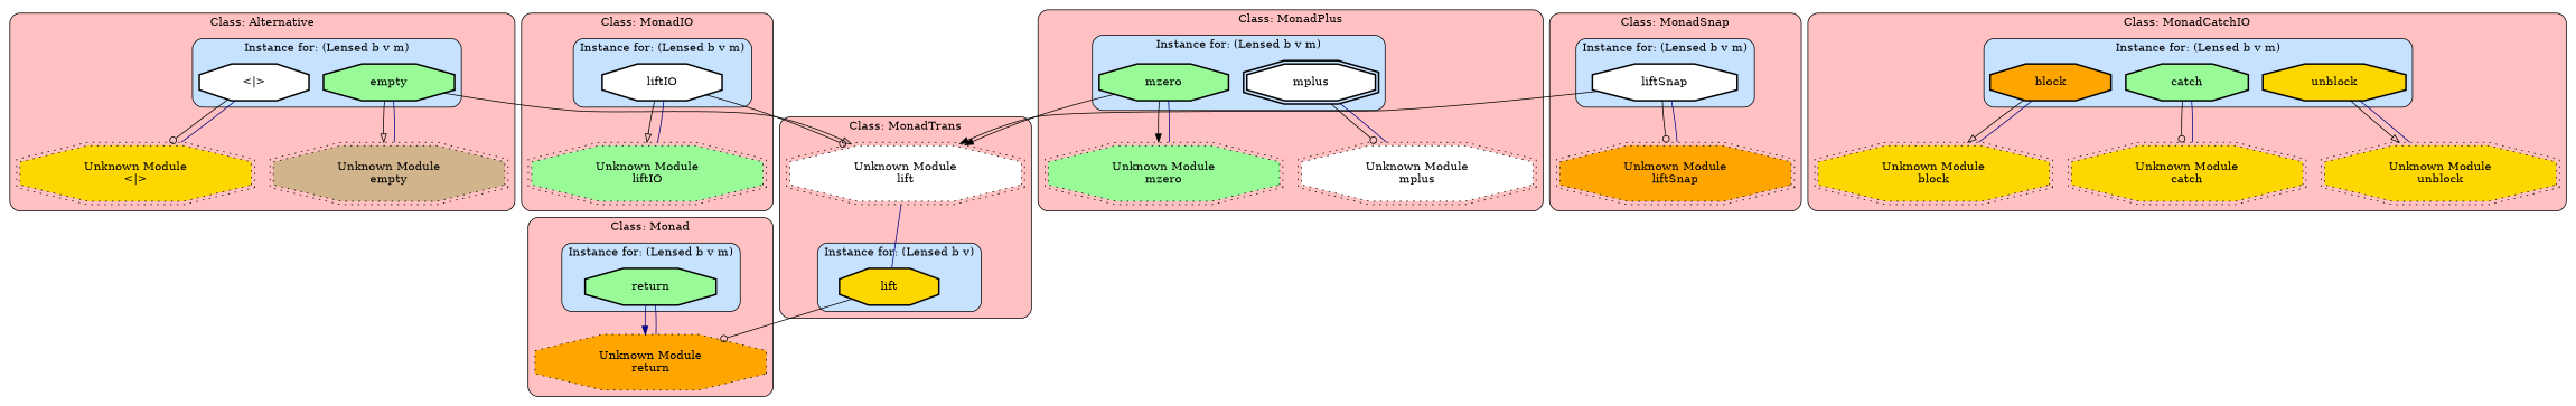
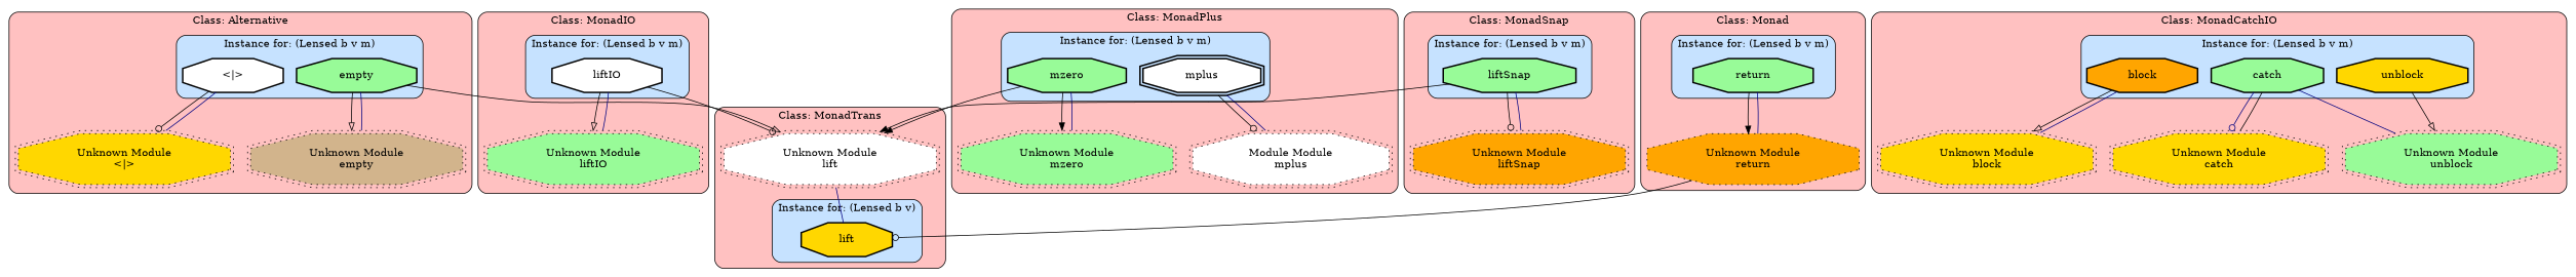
  digraph {
    node [fillcolor=white margin="0.4,0.1" shape=octagon style="filled,bold"]
    edge [color=black penwidth=1]
    n1 [label="<|>"]
    n2 [fillcolor=palegreen label=empty]
    n3 [fillcolor=gold label="Unknown Module\n<|>" shape=doubleoctagon style="filled,dotted"]
    n4 [fillcolor=tan label="Unknown Module\nempty" shape=doubleoctagon style="filled,dotted"]
    n5 [fillcolor=palegreen label=return]
    n6 [fillcolor=orange label="Unknown Module\nreturn" style="filled,dotted"]
    n7 [fillcolor=orange label=block]
    n8 [fillcolor=palegreen label=catch]
    n9 [fillcolor=gold label=unblock]
    n10 [fillcolor=gold label="Unknown Module\nblock" shape=doubleoctagon style="filled,dotted"]
    n11 [fillcolor=gold label="Unknown Module\ncatch" shape=doubleoctagon style="filled,dotted"]
-   n12 [fillcolor=gold label="Unknown Module\nunblock" shape=doubleoctagon style="filled,dotted"]
+   n12 [fillcolor=palegreen label="Unknown Module\nunblock" shape=doubleoctagon style="filled,dotted"]
    n13 [label=liftIO]
    n14 [fillcolor=palegreen label="Unknown Module\nliftIO" shape=doubleoctagon style="filled,dotted"]
    n15 [label=mplus shape=doubleoctagon]
    n16 [fillcolor=palegreen label=mzero]
-   n17 [label="Unknown Module\nmplus" shape=doubleoctagon style="filled,dotted"]
+   n17 [label="Module Module\nmplus" shape=doubleoctagon style="filled,dotted"]
    n18 [fillcolor=palegreen label="Unknown Module\nmzero" shape=doubleoctagon style="filled,dotted"]
-   n19 [label=liftSnap]
+   n19 [fillcolor=palegreen label=liftSnap]
    n20 [fillcolor=orange label="Unknown Module\nliftSnap" shape=doubleoctagon style="filled,dotted"]
    n21 [fillcolor=gold label=lift]
    n22 [label="Unknown Module\nlift" shape=doubleoctagon style="filled,dotted"]
    subgraph cluster_1 {
      fillcolor=rosybrown1
      label="Class: Alternative"
      style="filled,rounded"
      n3
      n4
      subgraph cluster_2 {
        fillcolor=slategray1
        label="Instance for: (Lensed b v m)"
        style="filled,rounded"
        n1
        n2
      }
    }
    subgraph cluster_3 {
      fillcolor=rosybrown1
      label="Class: Monad"
      style="filled,rounded"
      n6
      subgraph cluster_4 {
        fillcolor=slategray1
        label="Instance for: (Lensed b v m)"
        style="filled,rounded"
        n5
      }
    }
    subgraph cluster_5 {
      fillcolor=rosybrown1
      label="Class: MonadCatchIO"
      style="filled,rounded"
      n10
      n11
      n12
      subgraph cluster_6 {
        fillcolor=slategray1
        label="Instance for: (Lensed b v m)"
        style="filled,rounded"
        n7
        n8
        n9
      }
    }
    subgraph cluster_7 {
      fillcolor=rosybrown1
      label="Class: MonadIO"
      style="filled,rounded"
      n14
      subgraph cluster_8 {
        fillcolor=slategray1
        label="Instance for: (Lensed b v m)"
        style="filled,rounded"
        n13
      }
    }
    subgraph cluster_9 {
      fillcolor=rosybrown1
      label="Class: MonadPlus"
      style="filled,rounded"
      n17
      n18
      subgraph cluster_10 {
        fillcolor=slategray1
        label="Instance for: (Lensed b v m)"
        style="filled,rounded"
        n15
        n16
      }
    }
    subgraph cluster_11 {
      fillcolor=rosybrown1
      label="Class: MonadSnap"
      style="filled,rounded"
      n20
      subgraph cluster_12 {
        fillcolor=slategray1
        label="Instance for: (Lensed b v m)"
        style="filled,rounded"
        n19
      }
    }
    subgraph cluster_13 {
      fillcolor=rosybrown1
      label="Class: MonadTrans"
      style="filled,rounded"
      n22
      subgraph cluster_14 {
        fillcolor=slategray1
        label="Instance for: (Lensed b v)"
        style="filled,rounded"
        n21
      }
    }
    n1 -> n3 [arrowhead=odot]
    n2 -> n4 [arrowhead=onormal]
    n2 -> n22 [arrowhead=onormal]
    n3 -> n1 [color=navy dir=none]
    n4 -> n2 [color=navy dir=none]
-   n5 -> n6 [arrowhead=normal color=navy]
+   n5 -> n6 [arrowhead=normal]
    n6 -> n5 [color=navy dir=none]
    n7 -> n10 [arrowhead=onormal]
-   n8 -> n11 [arrowhead=odot]
+   n8 -> n11 [arrowhead=odot color=navy]
    n9 -> n12 [arrowhead=onormal]
    n10 -> n7 [color=navy dir=none]
-   n11 -> n8 [color=navy dir=none]
-   n12 -> n9 [color=navy dir=none]
+   n11 -> n8 [dir=none]
+   n12 -> n8 [color=navy dir=none]
    n13 -> n14 [arrowhead=onormal]
    n13 -> n22 [arrowhead=odot]
    n14 -> n13 [color=navy dir=none]
    n15 -> n17 [arrowhead=odot]
    n16 -> n18 [arrowhead=normal]
    n16 -> n22 [arrowhead=normal]
    n17 -> n15 [color=navy dir=none]
    n18 -> n16 [color=navy dir=none]
    n19 -> n20 [arrowhead=odot]
    n19 -> n22 [arrowhead=normal]
    n20 -> n19 [color=navy dir=none]
-   n21 -> n6 [arrowhead=odot]
+   n6 -> n21 [arrowhead=odot]
    n22 -> n21 [color=navy dir=none]
  }
